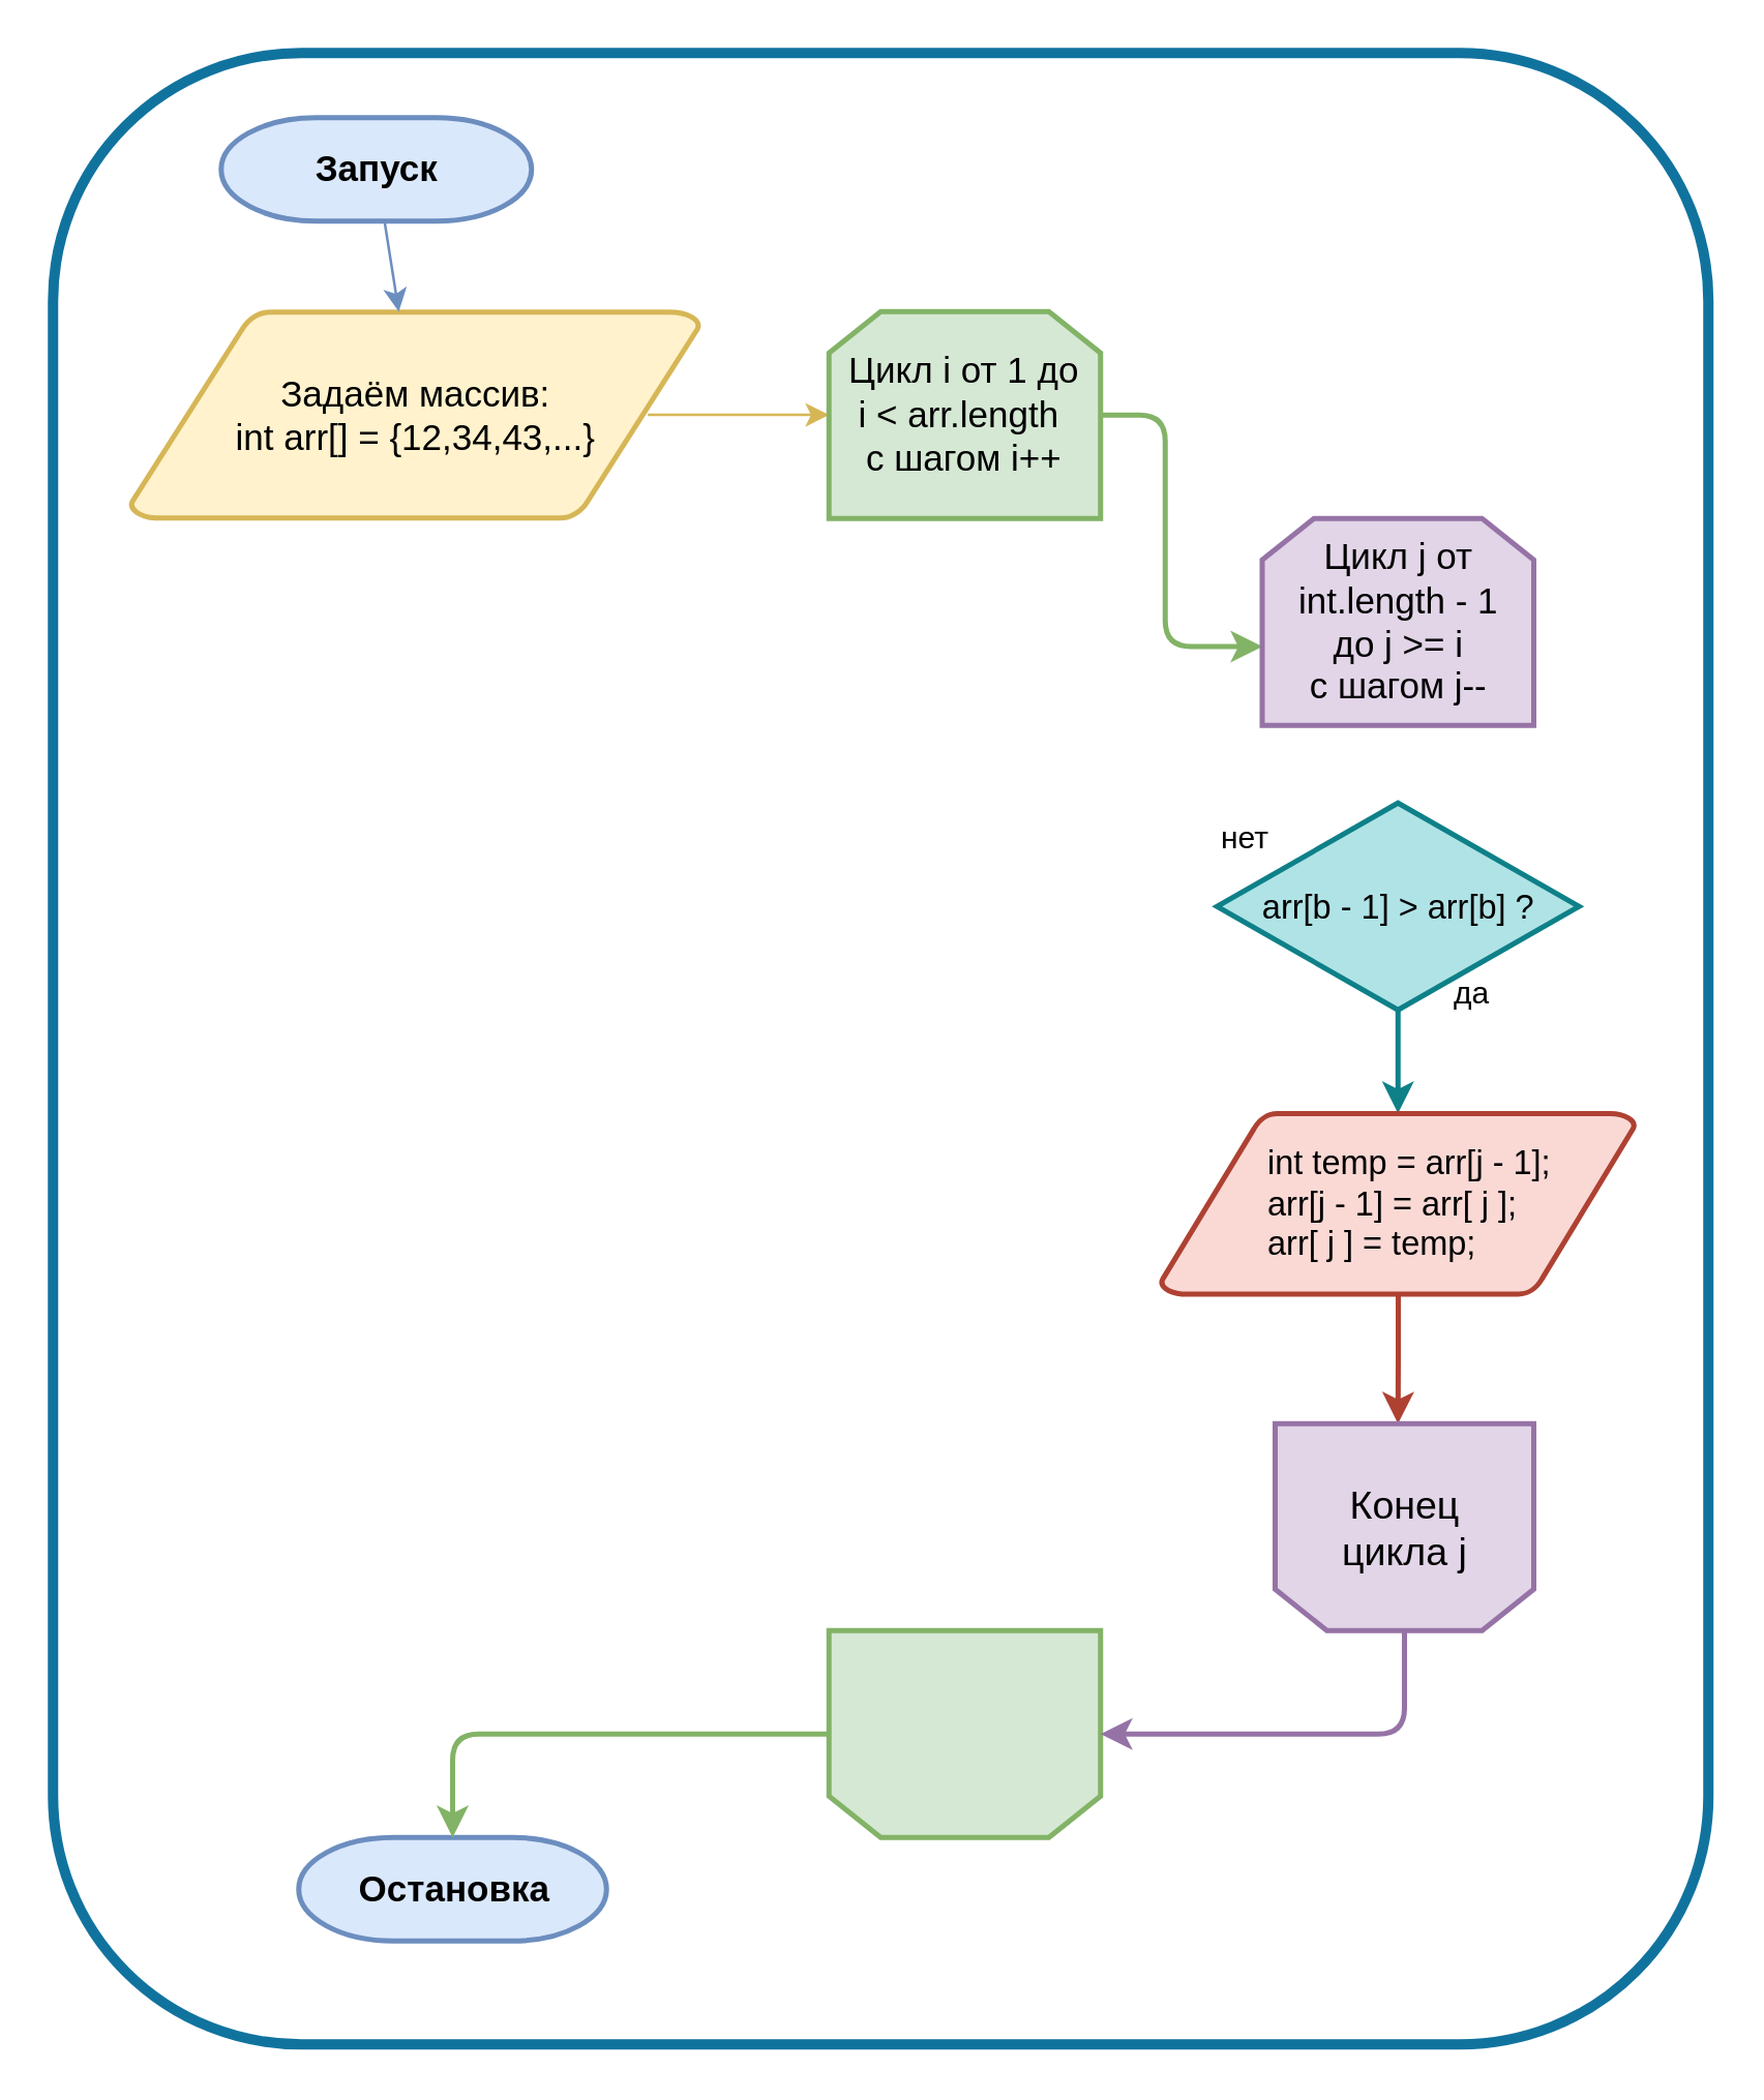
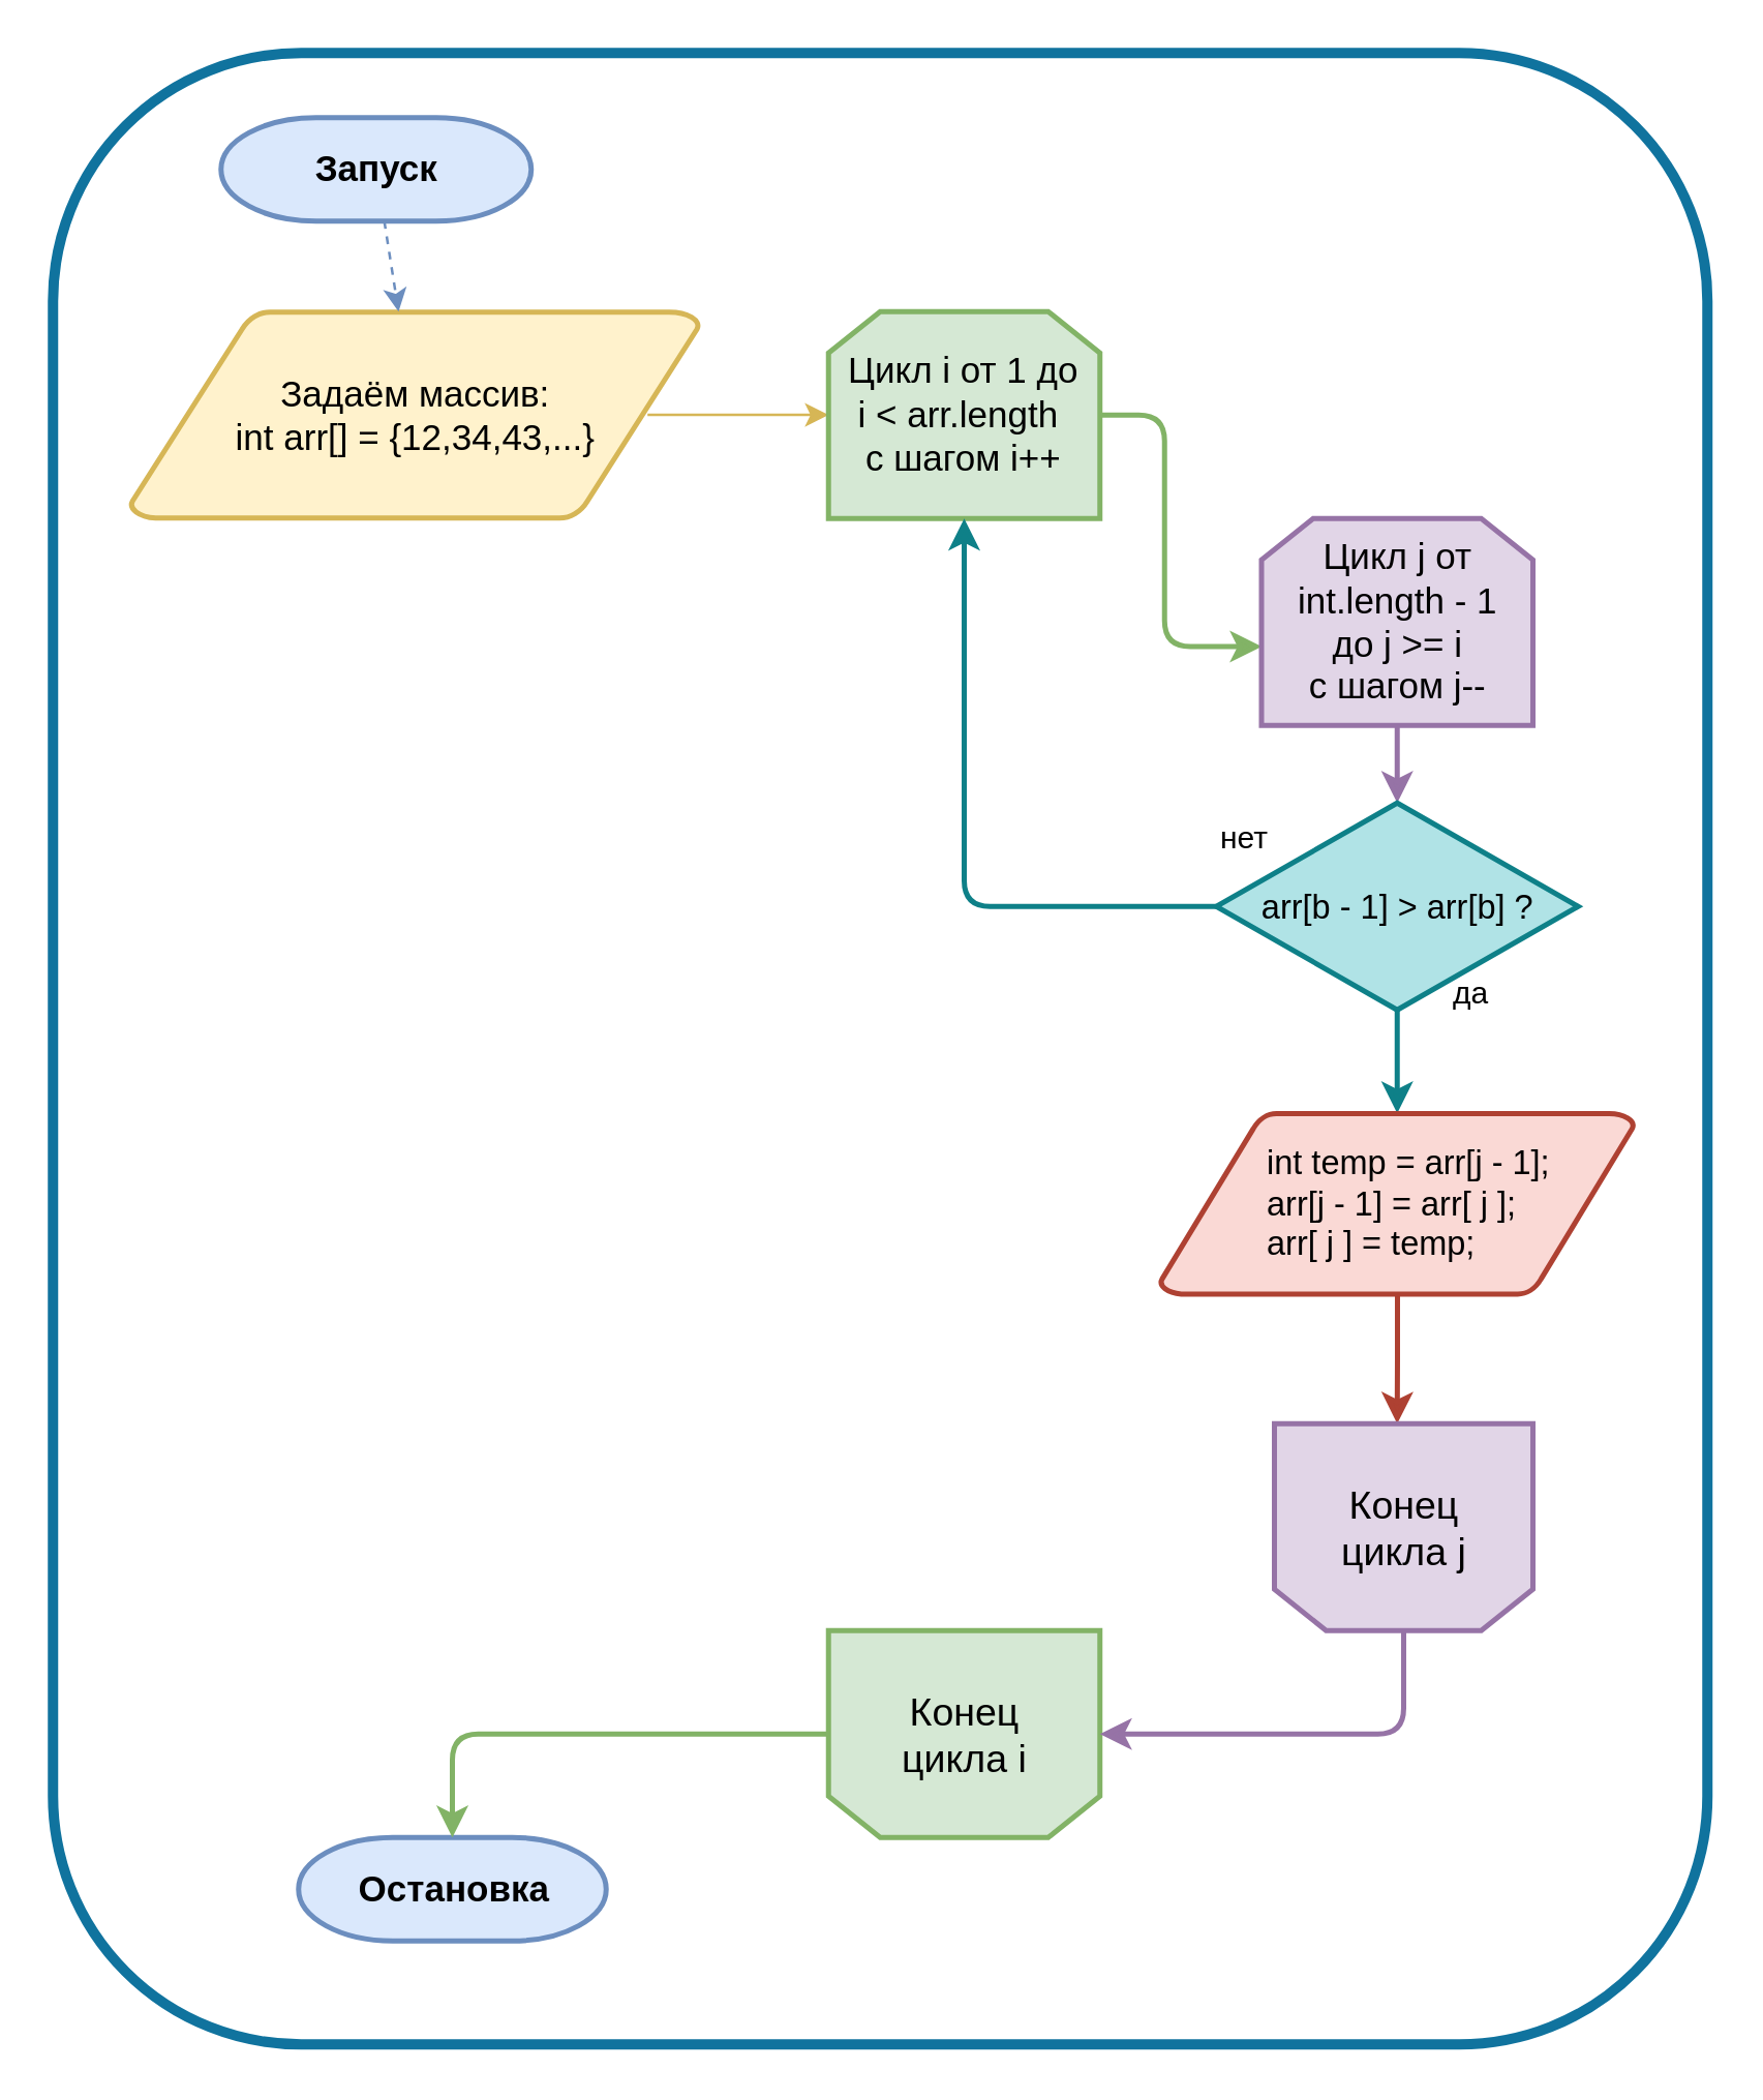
  <mxCell id="0" />
  <mxCell id="1" parent="0" />
  <mxCell id="2" value="" style="rounded=1;whiteSpace=wrap;html=1;strokeWidth=4;strokeColor=#10739e;fillColor=none;" vertex="1" parent="1"><mxGeometry x="20" y="20" width="640" height="770" as="geometry" /></mxCell>
  <mxCell id="3" value="&lt;font style=&quot;font-size: 14px&quot;&gt;&lt;b&gt;Запуск&lt;/b&gt;&lt;/font&gt;" style="shape=mxgraph.flowchart.terminator;strokeWidth=2;gradientDirection=north;fontStyle=0;html=1;fillColor=#dae8fc;strokeColor=#6c8ebf;" parent="1" vertex="1"><mxGeometry x="85" y="45" width="120" height="40" as="geometry" /></mxCell>
  <mxCell id="4" value="&lt;font style=&quot;font-size: 14px&quot;&gt;Задаём массив:&lt;br&gt;int arr[] = {12,34,43,...}&lt;/font&gt;" style="shape=mxgraph.flowchart.data;strokeWidth=2;gradientDirection=north;fontStyle=0;html=1;fillColor=#fff2cc;strokeColor=#d6b656;" parent="1" vertex="1"><mxGeometry x="50" y="120" width="220" height="80" as="geometry" /></mxCell>
- <mxCell id="5" style="fontStyle=1;strokeColor=#6c8ebf;strokeWidth=1;html=1;fillColor=#dae8fc;" parent="1" source="3" target="4" edge="1"><mxGeometry relative="1" as="geometry" /></mxCell>
+ <mxCell id="5" style="fontStyle=1;strokeColor=#6c8ebf;strokeWidth=1;html=1;fillColor=#dae8fc;dashed=1;" parent="1" source="3" target="4" edge="1"><mxGeometry relative="1" as="geometry" /></mxCell>
  <mxCell id="6" value="нет" style="text;fontStyle=0;html=1;strokeColor=none;gradientColor=none;fillColor=none;strokeWidth=2;" parent="1" vertex="1"><mxGeometry x="470" y="310" width="40" height="26" as="geometry" /></mxCell>
  <mxCell id="7" value="да" style="text;fontStyle=0;html=1;strokeColor=none;gradientColor=none;fillColor=none;strokeWidth=2;" parent="1" vertex="1"><mxGeometry x="560" y="370" width="40" height="26" as="geometry" /></mxCell>
  <mxCell id="8" value="" style="endArrow=classic;html=1;fillColor=#fff2cc;strokeColor=#d6b656;" edge="1" parent="1"><mxGeometry width="50" height="50" relative="1" as="geometry"><mxPoint x="250" y="159.94" as="sourcePoint" /><mxPoint x="320" y="159.94" as="targetPoint" /></mxGeometry></mxCell>
  <mxCell id="9" value="&lt;font style=&quot;font-size: 14px&quot;&gt;Цикл i от 1 до &lt;br&gt;i &amp;lt; arr.length&amp;nbsp;&lt;br&gt;c шагом i++&lt;br&gt;&lt;/font&gt;" style="shape=loopLimit;whiteSpace=wrap;html=1;strokeWidth=2;strokeColor=#82b366;fillColor=#d5e8d4;" vertex="1" parent="1"><mxGeometry x="320" y="120" width="105" height="80" as="geometry" /></mxCell>
  <mxCell id="10" value="" style="edgeStyle=segmentEdgeStyle;endArrow=classic;html=1;exitX=1;exitY=0.5;exitDx=0;exitDy=0;fillColor=#d5e8d4;strokeColor=#82b366;entryX=0.001;entryY=0.619;entryDx=0;entryDy=0;entryPerimeter=0;strokeWidth=2;" edge="1" parent="1" source="9" target="11"><mxGeometry width="50" height="50" relative="1" as="geometry"><mxPoint x="310" y="260" as="sourcePoint" /><mxPoint x="480" y="250" as="targetPoint" /><Array as="points"><mxPoint x="450" y="160" /><mxPoint x="450" y="249" /></Array></mxGeometry></mxCell>
  <mxCell id="11" value="&lt;font style=&quot;font-size: 14px&quot;&gt;Цикл j от &lt;br&gt;int.length - 1 &lt;br&gt;до j &amp;gt;= i&lt;br&gt;с шагом j--&lt;br&gt;&lt;/font&gt;" style="shape=loopLimit;whiteSpace=wrap;html=1;strokeWidth=2;strokeColor=#9673a6;fillColor=#e1d5e7;" vertex="1" parent="1"><mxGeometry x="487.5" y="200" width="105" height="80" as="geometry" /></mxCell>
+ <mxCell id="12" value="" style="endArrow=classic;html=1;exitX=0.5;exitY=1;exitDx=0;exitDy=0;fillColor=#e1d5e7;strokeColor=#9673a6;entryX=0.5;entryY=0;entryDx=0;entryDy=0;entryPerimeter=0;strokeWidth=2;" edge="1" parent="1" source="11" target="13"><mxGeometry width="50" height="50" relative="1" as="geometry"><mxPoint x="290" y="330" as="sourcePoint" /><mxPoint x="533" y="310" as="targetPoint" /><Array as="points" /></mxGeometry></mxCell>
  <mxCell id="13" value="&lt;font style=&quot;font-size: 13px&quot;&gt;arr[b - 1] &amp;gt; arr[b] ?&lt;/font&gt;" style="shape=mxgraph.flowchart.decision;strokeWidth=2;gradientDirection=north;fontStyle=0;html=1;fillColor=#b0e3e6;strokeColor=#0e8088;" vertex="1" parent="1"><mxGeometry x="470" y="310" width="140" height="80" as="geometry" /></mxCell>
+ <mxCell id="14" value="" style="edgeStyle=segmentEdgeStyle;endArrow=classic;html=1;exitX=0;exitY=0.5;exitDx=0;exitDy=0;exitPerimeter=0;entryX=0.5;entryY=1;entryDx=0;entryDy=0;fillColor=#b0e3e6;strokeColor=#0e8088;strokeWidth=2;" edge="1" parent="1" source="13" target="9"><mxGeometry width="50" height="50" relative="1" as="geometry"><mxPoint x="330" y="270" as="sourcePoint" /><mxPoint x="373" y="202" as="targetPoint" /><Array as="points"><mxPoint x="373" y="350" /><mxPoint x="373" y="200" /></Array></mxGeometry></mxCell>
  <mxCell id="15" value="" style="endArrow=classic;html=1;exitX=0.5;exitY=1;exitDx=0;exitDy=0;exitPerimeter=0;fillColor=#b0e3e6;strokeColor=#0e8088;strokeWidth=2;entryX=0.5;entryY=0;entryDx=0;entryDy=0;entryPerimeter=0;" edge="1" parent="1" source="13" target="17"><mxGeometry width="50" height="50" relative="1" as="geometry"><mxPoint x="480" y="310" as="sourcePoint" /><mxPoint x="537" y="430" as="targetPoint" /><Array as="points" /></mxGeometry></mxCell>
  <mxCell id="16" style="edgeStyle=orthogonalEdgeStyle;rounded=0;orthogonalLoop=1;jettySize=auto;html=1;strokeWidth=2;fillColor=#fad9d5;strokeColor=#ae4132;" edge="1" parent="1" source="17"><mxGeometry relative="1" as="geometry"><mxPoint x="539.995" y="550" as="targetPoint" /></mxGeometry></mxCell>
  <mxCell id="17" value="&lt;blockquote style=&quot;margin: 0 0 0 40px ; border: none ; padding: 0px&quot;&gt;&lt;font style=&quot;font-size: 13px&quot;&gt;int temp = arr[j - 1];&lt;br&gt;&lt;/font&gt;&lt;font style=&quot;font-size: 13px&quot;&gt;arr[j - 1] = arr[ j ];&lt;br&gt;&lt;/font&gt;&lt;font style=&quot;font-size: 13px&quot;&gt;arr[ j ] = temp;&lt;/font&gt;&lt;/blockquote&gt;" style="shape=mxgraph.flowchart.data;strokeWidth=2;gradientDirection=north;fontStyle=0;html=1;fillColor=#fad9d5;strokeColor=#ae4132;align=left;" vertex="1" parent="1"><mxGeometry x="448.37" y="430" width="183.25" height="70" as="geometry" /></mxCell>
  <mxCell id="18" value="" style="shape=loopLimit;whiteSpace=wrap;html=1;strokeColor=#9673a6;strokeWidth=2;rotation=-180;fillColor=#e1d5e7;" vertex="1" parent="1"><mxGeometry x="492.5" y="550" width="100" height="80" as="geometry" /></mxCell>
  <mxCell id="19" value="&lt;font style=&quot;font-size: 15px&quot;&gt;Конец &lt;br&gt;цикла j&lt;/font&gt;" style="text;html=1;strokeColor=none;fillColor=none;align=center;verticalAlign=middle;whiteSpace=wrap;rounded=0;" vertex="1" parent="1"><mxGeometry x="492.5" y="550" width="100" height="80" as="geometry" /></mxCell>
  <mxCell id="20" value="" style="shape=loopLimit;whiteSpace=wrap;html=1;strokeColor=#82b366;strokeWidth=2;rotation=-180;fillColor=#d5e8d4;" vertex="1" parent="1"><mxGeometry x="320" y="630" width="105" height="80" as="geometry" /></mxCell>
  <mxCell id="21" value="" style="edgeStyle=segmentEdgeStyle;endArrow=classic;html=1;strokeWidth=2;exitX=0.5;exitY=1;exitDx=0;exitDy=0;entryX=0;entryY=0.5;entryDx=0;entryDy=0;fillColor=#e1d5e7;strokeColor=#9673a6;" edge="1" parent="1" source="19" target="20"><mxGeometry width="50" height="50" relative="1" as="geometry"><mxPoint x="440" y="530" as="sourcePoint" /><mxPoint x="490" y="480" as="targetPoint" /><Array as="points"><mxPoint x="543" y="670" /></Array></mxGeometry></mxCell>
+ <mxCell id="22" value="&lt;font style=&quot;font-size: 15px&quot;&gt;Конец &lt;br&gt;цикла i&lt;/font&gt;" style="text;html=1;strokeColor=none;fillColor=none;align=center;verticalAlign=middle;whiteSpace=wrap;rounded=0;" vertex="1" parent="1"><mxGeometry x="322.5" y="630" width="100" height="80" as="geometry" /></mxCell>
  <mxCell id="23" value="&lt;span style=&quot;font-size: 14px&quot;&gt;&lt;b&gt;Остановка&lt;/b&gt;&lt;/span&gt;" style="shape=mxgraph.flowchart.terminator;strokeWidth=2;gradientDirection=north;fontStyle=0;html=1;fillColor=#dae8fc;strokeColor=#6c8ebf;" vertex="1" parent="1"><mxGeometry x="115" y="710" width="119" height="40" as="geometry" /></mxCell>
  <mxCell id="24" value="" style="edgeStyle=segmentEdgeStyle;endArrow=classic;html=1;strokeWidth=2;exitX=1;exitY=0.5;exitDx=0;exitDy=0;entryX=0.5;entryY=0;entryDx=0;entryDy=0;entryPerimeter=0;fillColor=#d5e8d4;strokeColor=#82b366;" edge="1" parent="1" source="20" target="23"><mxGeometry width="50" height="50" relative="1" as="geometry"><mxPoint x="189.5" y="640" as="sourcePoint" /><mxPoint x="239.5" y="590" as="targetPoint" /></mxGeometry></mxCell>
